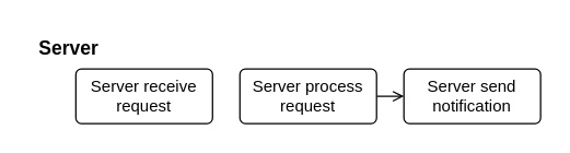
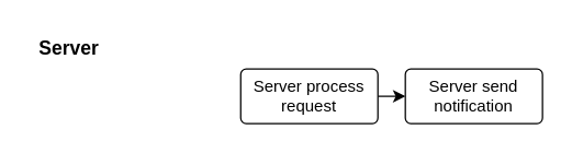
  <mxCell id="0" />
  <mxCell id="1" parent="0" />
- <mxCell id="2" value="Server receive request" style="rounded=1;arcSize=10;whiteSpace=wrap;html=1;align=center;" vertex="1" parent="1"><mxGeometry x="55" y="50" width="100" height="40" as="geometry" /></mxCell>
- <mxCell id="3" style="edgeStyle=orthogonalEdgeStyle;rounded=0;orthogonalLoop=1;jettySize=auto;html=1;exitX=1;exitY=0.5;exitDx=0;exitDy=0;entryX=0;entryY=0.5;entryDx=0;entryDy=0;endArrow=open;" edge="1" parent="1" source="4" target="5"><mxGeometry relative="1" as="geometry" /></mxCell>
+ <mxCell id="3" style="edgeStyle=orthogonalEdgeStyle;rounded=0;orthogonalLoop=1;jettySize=auto;html=1;exitX=1;exitY=0.5;exitDx=0;exitDy=0;entryX=0;entryY=0.5;entryDx=0;entryDy=0;" edge="1" parent="1" source="4" target="5"><mxGeometry relative="1" as="geometry" /></mxCell>
  <mxCell id="4" value="Server process request" style="rounded=1;arcSize=10;whiteSpace=wrap;html=1;align=center;" vertex="1" parent="1"><mxGeometry x="175" y="50" width="100" height="40" as="geometry" /></mxCell>
  <mxCell id="5" value="Server send notification" style="rounded=1;arcSize=10;whiteSpace=wrap;html=1;align=center;" vertex="1" parent="1"><mxGeometry x="295" y="50" width="100" height="40" as="geometry" /></mxCell>
  <mxCell id="6" value="&lt;font style=&quot;font-size: 14px;&quot;&gt;&lt;b&gt;Server&lt;/b&gt;&lt;/font&gt;" style="text;html=1;align=center;verticalAlign=middle;whiteSpace=wrap;rounded=0;" vertex="1" parent="1"><mxGeometry x="20" y="20" width="60" height="30" as="geometry" /></mxCell>
